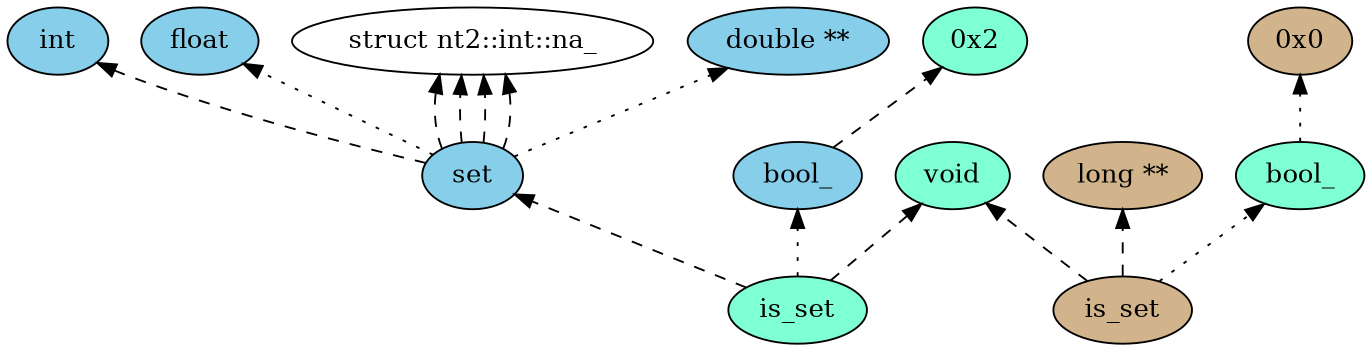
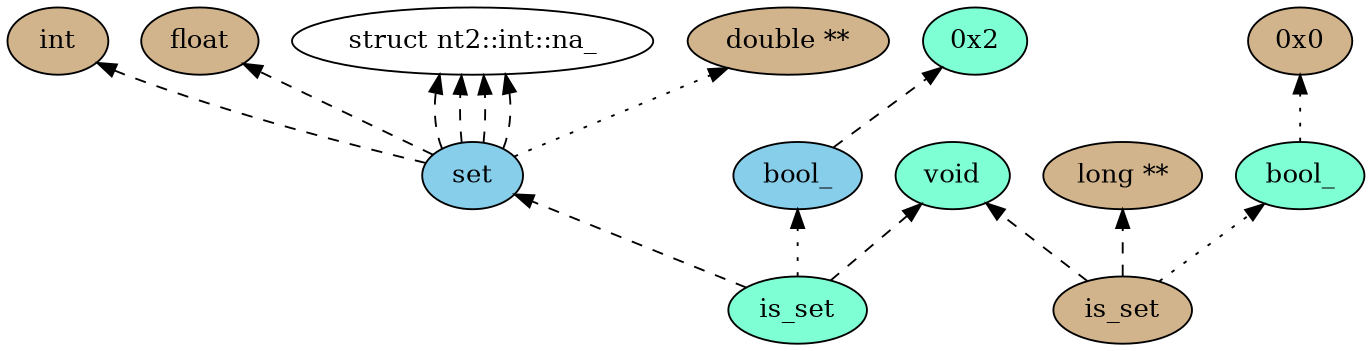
  digraph {
    rankdir=BT
    node [fillcolor=aquamarine style=filled]
    edge [style=dashed]
    n1 [label=void]
-   n2 [fillcolor=skyblue label=int]
-   n3 [fillcolor=skyblue label=float]
+   n2 [fillcolor=tan label=int]
+   n3 [fillcolor=tan label=float]
    n4 [fillcolor=white label="struct nt2::int::na_"]
-   n5 [fillcolor=skyblue label="double **"]
+   n5 [fillcolor=tan label="double **"]
    n6 [fillcolor=tan label="long **"]
    n7 [label=is_set]
    n8 [fillcolor=skyblue label=set]
    n9 [fillcolor=skyblue label=bool_]
    n10 [label="0x2"]
    n11 [label=bool_]
    n12 [fillcolor=tan label="0x0"]
    n13 [fillcolor=tan label=is_set]
    n7 -> n1
    n7 -> n8
    n7 -> n9 [style=dotted]
    n8 -> n2
-   n8 -> n3 [style=dotted]
+   n8 -> n3
    n8 -> n4
    n8 -> n4
    n8 -> n4
    n8 -> n4
    n8 -> n5 [style=dotted]
    n9 -> n10
    n11 -> n12 [style=dotted]
    n13 -> n1
    n13 -> n6
    n13 -> n11 [style=dotted]
  }
